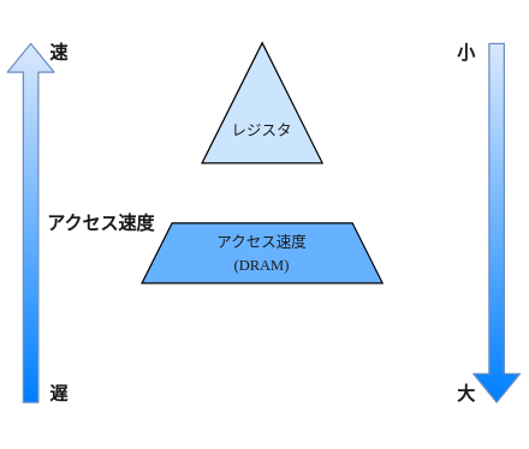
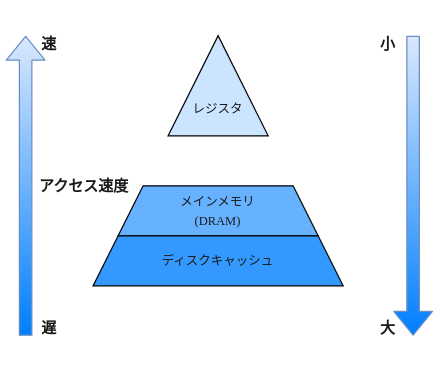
  <mxCell id="0" />
  <mxCell id="1" parent="0" />
  <mxCell id="2" value="&lt;br style=&quot;font-size: 10px;&quot;&gt;&lt;br style=&quot;font-size: 10px;&quot;&gt;&lt;br style=&quot;font-size: 10px;&quot;&gt;レジスタ" style="triangle;whiteSpace=wrap;html=1;strokeColor=#000000;rotation=0;fillColor=#CCE5FF;fontColor=#1A1A1A;allowArrows=1;recursiveResize=1;expand=1;rotatable=1;cloneable=1;deletable=1;noLabel=0;portConstraintRotation=0;shadow=0;direction=north;align=center;fontSize=10;" vertex="1" parent="1"><mxGeometry x="134" y="28" width="80" height="80" as="geometry" /></mxCell>
- <mxCell id="3" value="&lt;font style=&quot;font-size: 10px;&quot;&gt;アクセス速度&lt;br&gt;(DRAM)&lt;/font&gt;" style="shape=trapezoid;perimeter=trapezoidPerimeter;whiteSpace=wrap;html=1;fixedSize=1;strokeColor=#000000;fillColor=#66B2FF;fontFamily=Times New Roman;fontColor=#1A1A1A;" vertex="1" parent="1"><mxGeometry x="94" y="148" width="160" height="40" as="geometry" /></mxCell>
+ <mxCell id="3" value="&lt;font style=&quot;font-size: 10px;&quot;&gt;メインメモリ&lt;br&gt;(DRAM)&lt;/font&gt;" style="shape=trapezoid;perimeter=trapezoidPerimeter;whiteSpace=wrap;html=1;fixedSize=1;strokeColor=#000000;fillColor=#66B2FF;fontFamily=Times New Roman;fontColor=#1A1A1A;" vertex="1" parent="1"><mxGeometry x="94" y="148" width="160" height="40" as="geometry" /></mxCell>
+ <mxCell id="4" value="&lt;span style=&quot;font-size: 10px;&quot;&gt;ディスクキャッシュ&lt;/span&gt;" style="shape=trapezoid;perimeter=trapezoidPerimeter;whiteSpace=wrap;html=1;fixedSize=1;strokeColor=#000000;fillColor=#3399FF;fontFamily=Times New Roman;fontColor=#1A1A1A;" vertex="1" parent="1"><mxGeometry x="74" y="188" width="200" height="40" as="geometry" /></mxCell>
  <mxCell id="5" value="" style="shape=flexArrow;endArrow=classic;html=1;fontFamily=Times New Roman;fontSize=10;fontColor=#1A1A1A;entryX=1;entryY=0.5;entryDx=0;entryDy=0;exitX=0.5;exitY=1;exitDx=0;exitDy=0;strokeColor=#6c8ebf;fillColor=#dae8fc;gradientColor=#007FFF;" edge="1" parent="1"><mxGeometry width="50" height="50" relative="1" as="geometry"><mxPoint x="20" y="268" as="sourcePoint" /><mxPoint x="20" y="28" as="targetPoint" /></mxGeometry></mxCell>
  <mxCell id="6" value="" style="shape=flexArrow;endArrow=classic;html=1;fontFamily=Times New Roman;fontSize=10;fontColor=#1A1A1A;entryX=1;entryY=0.5;entryDx=0;entryDy=0;exitX=0.5;exitY=1;exitDx=0;exitDy=0;strokeColor=#6c8ebf;fillColor=#dae8fc;gradientColor=#007FFF;" edge="1" parent="1"><mxGeometry width="50" height="50" relative="1" as="geometry"><mxPoint x="330" y="28" as="sourcePoint" /><mxPoint x="330" y="268" as="targetPoint" /></mxGeometry></mxCell>
  <mxCell id="7" value="アクセス速度" style="text;html=1;strokeColor=none;fillColor=none;align=center;verticalAlign=middle;whiteSpace=wrap;rounded=0;shadow=0;fontFamily=Times New Roman;fontSize=12;fontColor=#1A1A1A;fontStyle=1" vertex="1" parent="1"><mxGeometry x="26" y="134" width="82" height="30" as="geometry" /></mxCell>
  <mxCell id="8" value="速" style="text;html=1;strokeColor=none;fillColor=none;align=center;verticalAlign=middle;whiteSpace=wrap;rounded=0;shadow=0;fontFamily=Times New Roman;fontSize=12;fontColor=#1A1A1A;fontStyle=1" vertex="1" parent="1"><mxGeometry x="24" y="20" width="30" height="30" as="geometry" /></mxCell>
  <mxCell id="9" value="遅" style="text;html=1;strokeColor=none;fillColor=none;align=center;verticalAlign=middle;whiteSpace=wrap;rounded=0;shadow=0;fontFamily=Times New Roman;fontSize=12;fontColor=#1A1A1A;fontStyle=1" vertex="1" parent="1"><mxGeometry x="24" y="247" width="30" height="30" as="geometry" /></mxCell>
  <mxCell id="10" value="小" style="text;html=1;strokeColor=none;fillColor=none;align=center;verticalAlign=middle;whiteSpace=wrap;rounded=0;shadow=0;fontFamily=Times New Roman;fontSize=12;fontColor=#1A1A1A;fontStyle=1" vertex="1" parent="1"><mxGeometry x="295" y="20" width="30" height="30" as="geometry" /></mxCell>
  <mxCell id="11" value="大" style="text;html=1;strokeColor=none;fillColor=none;align=center;verticalAlign=middle;whiteSpace=wrap;rounded=0;shadow=0;fontFamily=Times New Roman;fontSize=12;fontColor=#1A1A1A;fontStyle=1" vertex="1" parent="1"><mxGeometry x="295" y="247" width="30" height="30" as="geometry" /></mxCell>
